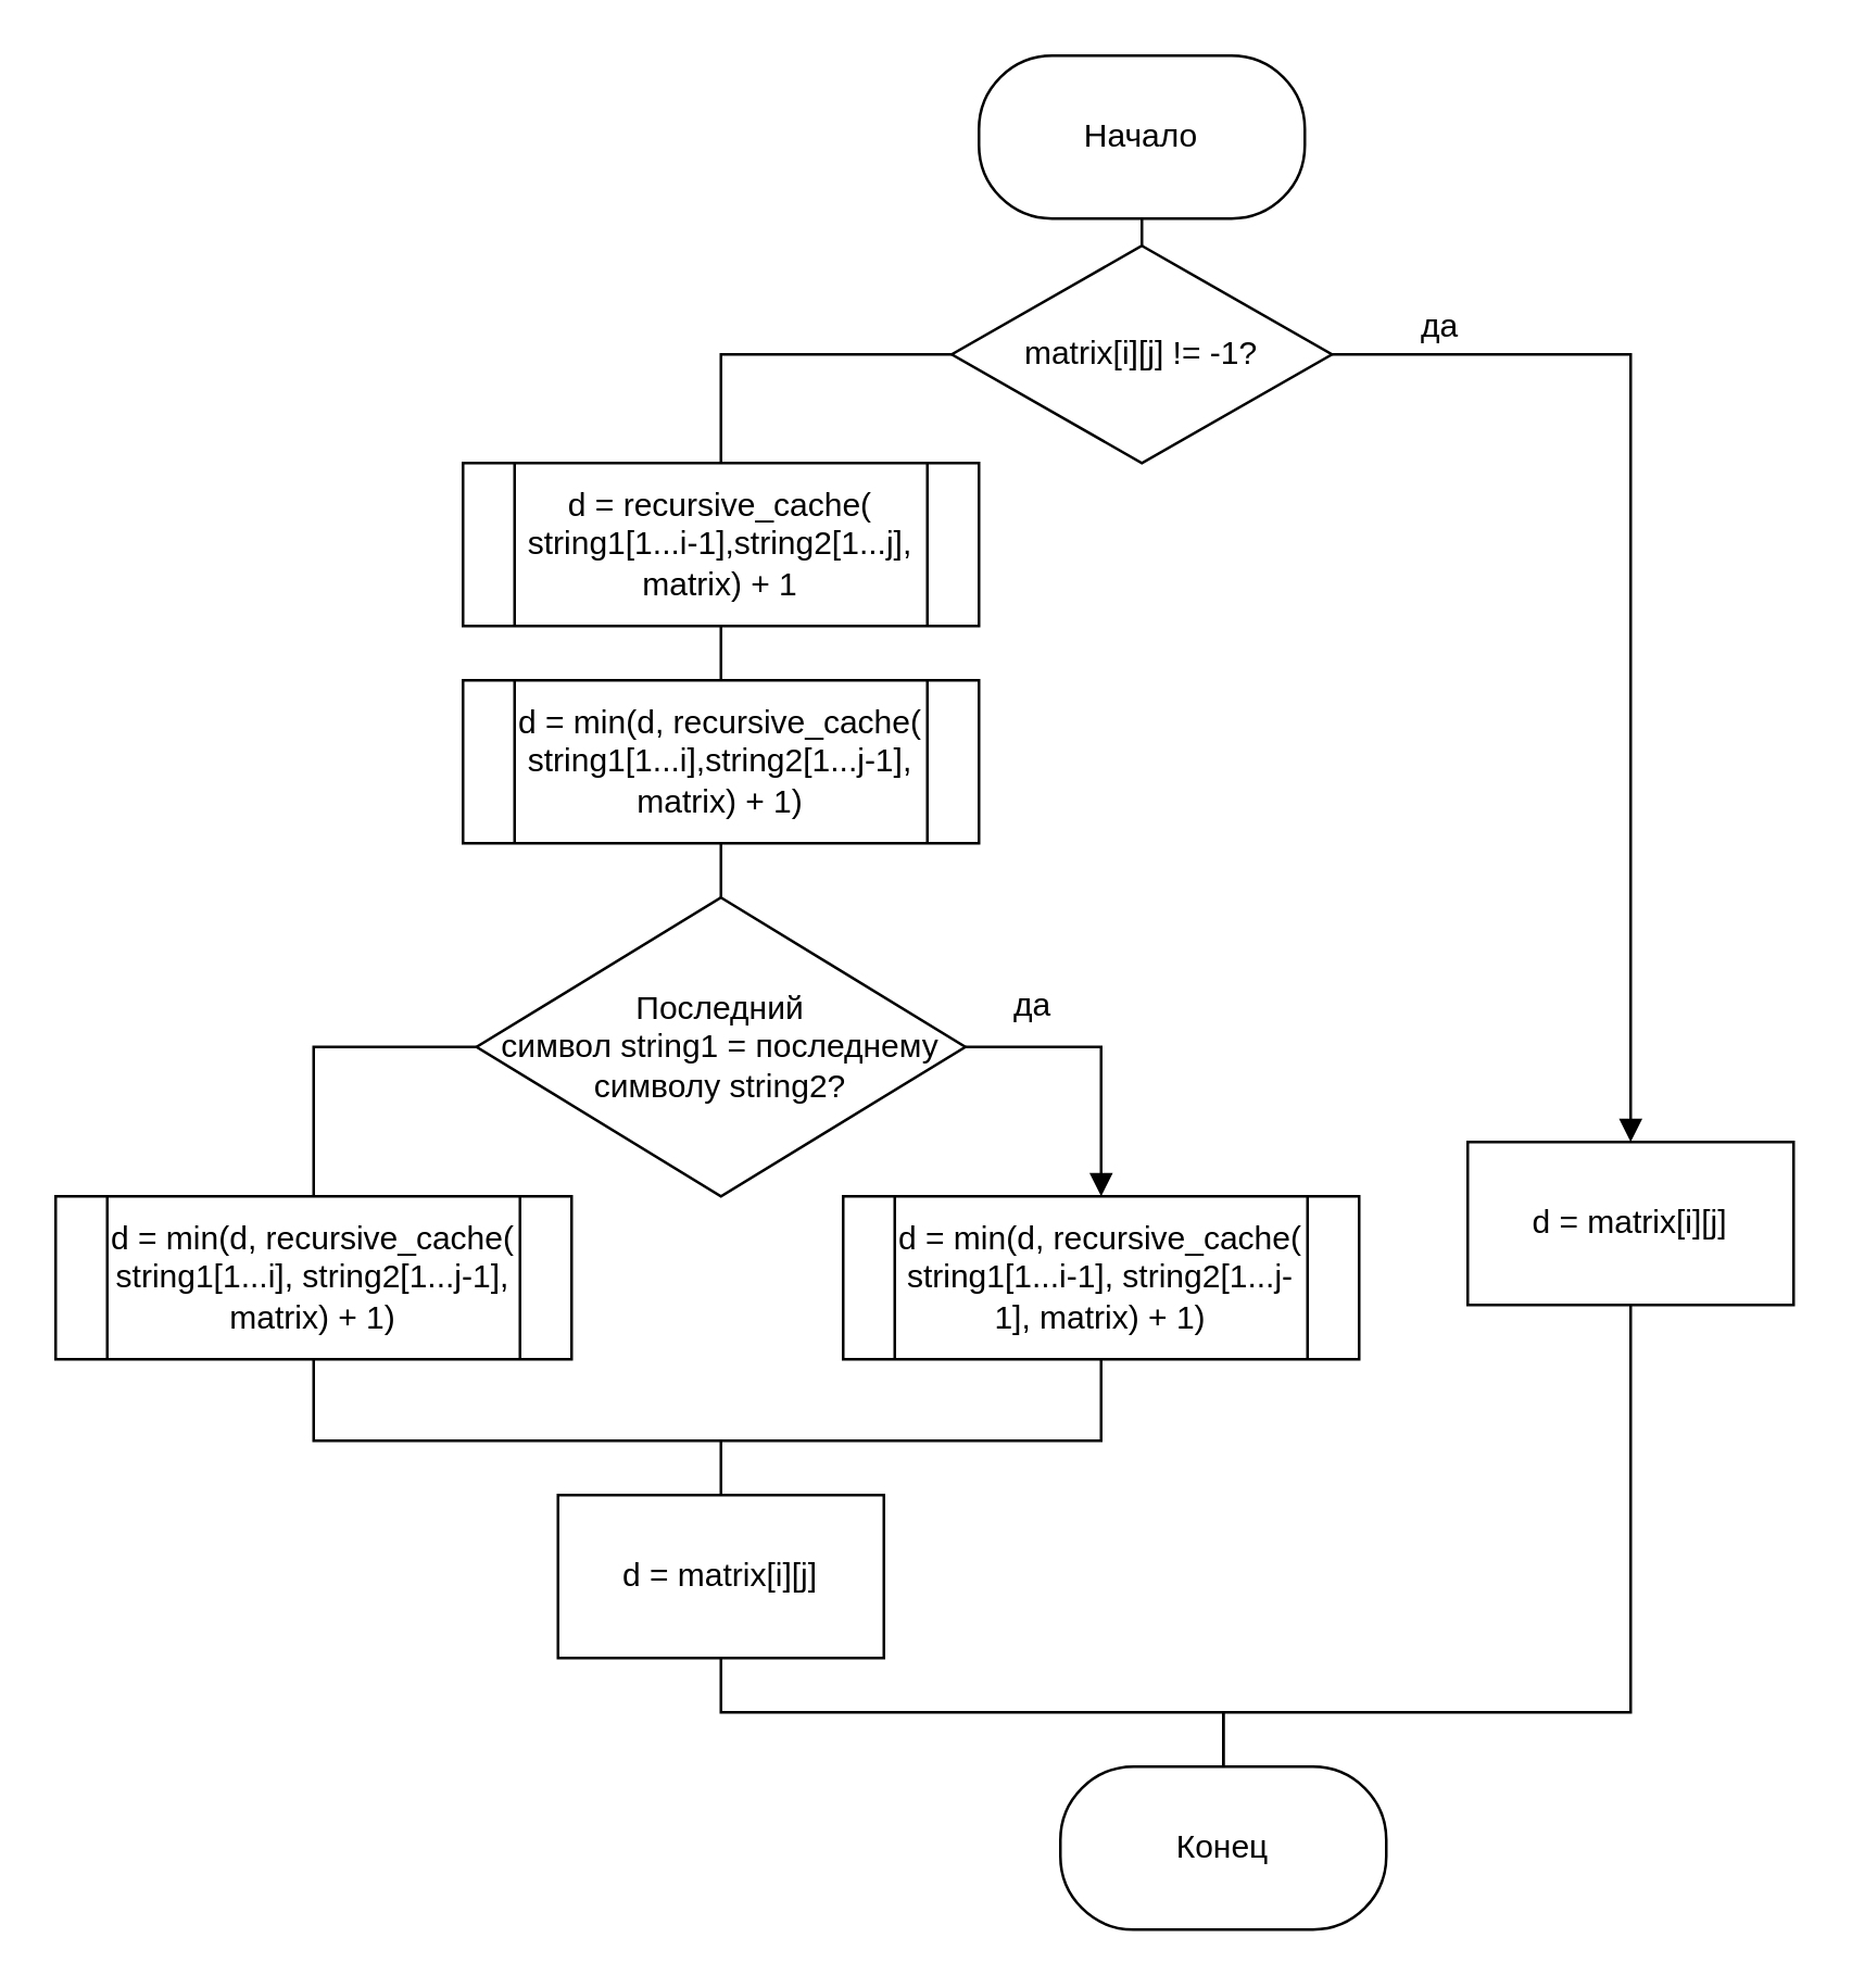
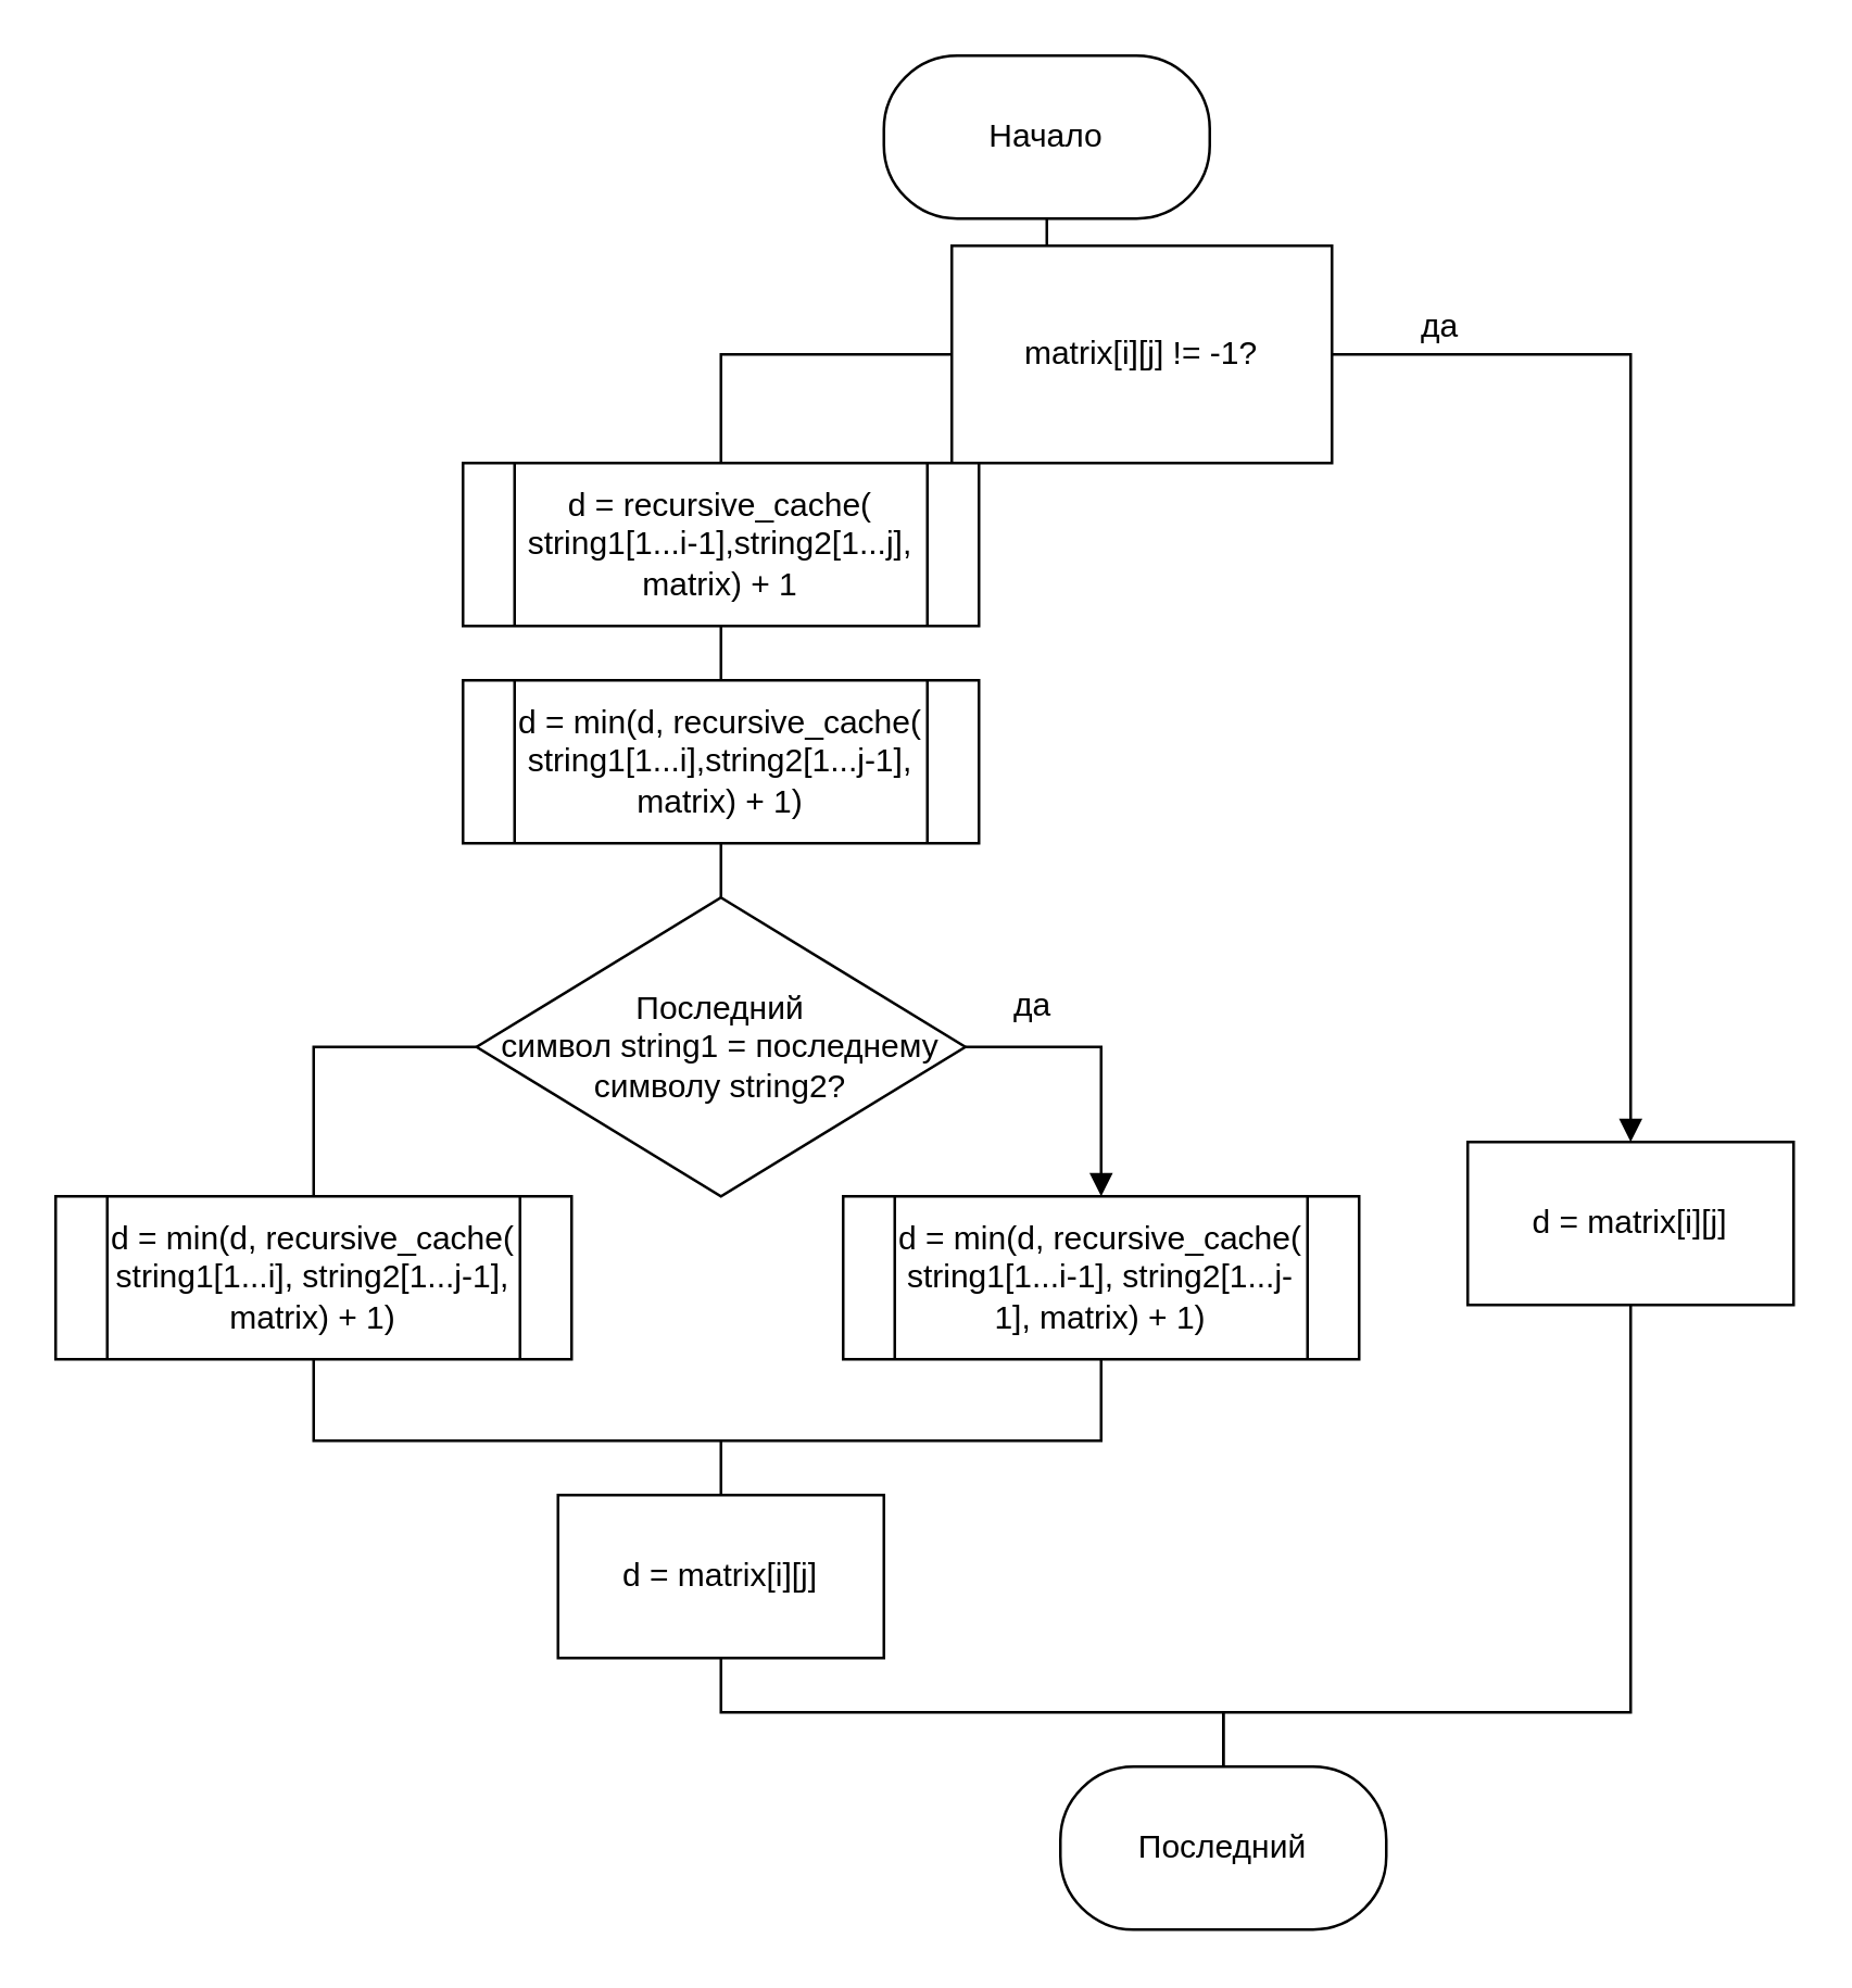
  <mxCell id="0" />
  <mxCell id="1" parent="0" />
  <mxCell id="2" value="" style="edgeStyle=orthogonalEdgeStyle;rounded=0;orthogonalLoop=1;jettySize=auto;html=1;endArrow=none;endFill=0;" parent="1" source="3" target="7" edge="1"><mxGeometry relative="1" as="geometry" /></mxCell>
- <mxCell id="3" value="Начало" style="rounded=1;whiteSpace=wrap;html=1;arcSize=45;" parent="1" vertex="1"><mxGeometry x="360" y="20" width="120" height="60" as="geometry" /></mxCell>
- <mxCell id="4" value="Конец" style="rounded=1;whiteSpace=wrap;html=1;arcSize=45;" parent="1" vertex="1"><mxGeometry x="390" y="650" width="120" height="60" as="geometry" /></mxCell>
+ <mxCell id="3" value="Начало" style="rounded=1;whiteSpace=wrap;html=1;arcSize=45;" parent="1" vertex="1"><mxGeometry x="325" y="20" width="120" height="60" as="geometry" /></mxCell>
+ <mxCell id="4" value="Последний" style="rounded=1;whiteSpace=wrap;html=1;arcSize=45;" parent="1" vertex="1"><mxGeometry x="390" y="650" width="120" height="60" as="geometry" /></mxCell>
  <mxCell id="5" style="edgeStyle=orthogonalEdgeStyle;rounded=0;orthogonalLoop=1;jettySize=auto;html=1;exitX=0;exitY=0.5;exitDx=0;exitDy=0;entryX=0.5;entryY=0;entryDx=0;entryDy=0;endArrow=none;endFill=0;" parent="1" source="7" target="13" edge="1"><mxGeometry relative="1" as="geometry"><mxPoint x="280" y="170" as="targetPoint" /></mxGeometry></mxCell>
  <mxCell id="6" style="edgeStyle=orthogonalEdgeStyle;rounded=0;orthogonalLoop=1;jettySize=auto;html=1;exitX=1;exitY=0.5;exitDx=0;exitDy=0;entryX=0.5;entryY=0;entryDx=0;entryDy=0;endArrow=block;endFill=1;" parent="1" source="7" target="10" edge="1"><mxGeometry relative="1" as="geometry" /></mxCell>
- <mxCell id="7" value="matrix[i][j] != -1?" style="rhombus;whiteSpace=wrap;html=1;rounded=0;" parent="1" vertex="1"><mxGeometry x="350" y="90" width="140" height="80" as="geometry" /></mxCell>
+ <mxCell id="7" value="matrix[i][j] != -1?" style="whiteSpace=wrap;html=1;rounded=0;" parent="1" vertex="1"><mxGeometry x="350" y="90" width="140" height="80" as="geometry" /></mxCell>
  <mxCell id="8" style="edgeStyle=orthogonalEdgeStyle;rounded=0;orthogonalLoop=1;jettySize=auto;html=1;exitX=0.5;exitY=1;exitDx=0;exitDy=0;" parent="1" source="3" target="3" edge="1"><mxGeometry relative="1" as="geometry" /></mxCell>
  <mxCell id="9" style="edgeStyle=orthogonalEdgeStyle;rounded=0;orthogonalLoop=1;jettySize=auto;html=1;exitX=0.5;exitY=1;exitDx=0;exitDy=0;entryX=0.5;entryY=0;entryDx=0;entryDy=0;endArrow=none;endFill=0;" parent="1" source="10" target="4" edge="1"><mxGeometry relative="1" as="geometry"><Array as="points"><mxPoint x="600" y="630" /><mxPoint x="450" y="630" /></Array></mxGeometry></mxCell>
  <mxCell id="10" value="d = matrix[i][j]" style="rounded=0;whiteSpace=wrap;html=1;" parent="1" vertex="1"><mxGeometry x="540" y="420" width="120" height="60" as="geometry" /></mxCell>
  <mxCell id="11" value="да" style="text;html=1;strokeColor=none;fillColor=none;align=center;verticalAlign=middle;whiteSpace=wrap;rounded=0;" parent="1" vertex="1"><mxGeometry x="500" y="110" width="60" height="20" as="geometry" /></mxCell>
  <mxCell id="12" style="edgeStyle=orthogonalEdgeStyle;rounded=0;orthogonalLoop=1;jettySize=auto;html=1;exitX=0.5;exitY=1;exitDx=0;exitDy=0;entryX=0.5;entryY=0;entryDx=0;entryDy=0;endArrow=none;endFill=0;" parent="1" source="13" target="15" edge="1"><mxGeometry relative="1" as="geometry" /></mxCell>
  <mxCell id="13" value="d = recursive_cache(&lt;br&gt;string1[1...i-1],string2[1...j],&lt;br&gt;matrix) + 1" style="shape=process;whiteSpace=wrap;html=1;backgroundOutline=1;rounded=0;" parent="1" vertex="1"><mxGeometry x="170" y="170" width="190" height="60" as="geometry" /></mxCell>
  <mxCell id="14" style="edgeStyle=orthogonalEdgeStyle;rounded=0;orthogonalLoop=1;jettySize=auto;html=1;exitX=0.5;exitY=1;exitDx=0;exitDy=0;entryX=0.5;entryY=0;entryDx=0;entryDy=0;endArrow=none;endFill=0;" parent="1" source="15" target="18" edge="1"><mxGeometry relative="1" as="geometry" /></mxCell>
  <mxCell id="15" value="d = min(d, recursive_cache(&lt;br&gt;string1[1...i],string2[1...j-1],&lt;br&gt;matrix) + 1)" style="shape=process;whiteSpace=wrap;html=1;backgroundOutline=1;rounded=0;" parent="1" vertex="1"><mxGeometry x="170" y="250" width="190" height="60" as="geometry" /></mxCell>
  <mxCell id="16" style="edgeStyle=orthogonalEdgeStyle;rounded=0;orthogonalLoop=1;jettySize=auto;html=1;exitX=0;exitY=0.5;exitDx=0;exitDy=0;entryX=0.5;entryY=0;entryDx=0;entryDy=0;endArrow=none;endFill=0;" parent="1" source="18" target="19" edge="1"><mxGeometry relative="1" as="geometry" /></mxCell>
  <mxCell id="17" style="edgeStyle=orthogonalEdgeStyle;rounded=0;orthogonalLoop=1;jettySize=auto;html=1;exitX=1;exitY=0.5;exitDx=0;exitDy=0;entryX=0.5;entryY=0;entryDx=0;entryDy=0;endArrow=block;endFill=1;" parent="1" source="18" target="21" edge="1"><mxGeometry relative="1" as="geometry" /></mxCell>
  <mxCell id="18" value="Последний &lt;br&gt;символ string1 = последнему символу string2?" style="rhombus;whiteSpace=wrap;html=1;rounded=0;" parent="1" vertex="1"><mxGeometry x="175" y="330" width="180" height="110" as="geometry" /></mxCell>
  <mxCell id="19" value="d = min(d, recursive_cache(&lt;br&gt;string1[1...i], string2[1...j-1], matrix) + 1)" style="shape=process;whiteSpace=wrap;html=1;backgroundOutline=1;rounded=0;" parent="1" vertex="1"><mxGeometry x="20" y="440" width="190" height="60" as="geometry" /></mxCell>
  <mxCell id="20" value="да" style="text;html=1;strokeColor=none;fillColor=none;align=center;verticalAlign=middle;whiteSpace=wrap;rounded=0;" parent="1" vertex="1"><mxGeometry x="350" y="360" width="60" height="20" as="geometry" /></mxCell>
  <mxCell id="21" value="d = min(d, recursive_cache(&lt;br&gt;string1[1...i-1], string2[1...j-1], matrix) + 1)" style="shape=process;whiteSpace=wrap;html=1;backgroundOutline=1;rounded=0;" parent="1" vertex="1"><mxGeometry x="310" y="440" width="190" height="60" as="geometry" /></mxCell>
  <mxCell id="22" value="" style="endArrow=none;html=1;rounded=0;edgeStyle=orthogonalEdgeStyle;entryX=0.5;entryY=1;entryDx=0;entryDy=0;exitX=0.5;exitY=1;exitDx=0;exitDy=0;" parent="1" source="21" target="19" edge="1"><mxGeometry width="50" height="50" relative="1" as="geometry"><mxPoint x="175" y="585" as="sourcePoint" /><mxPoint x="65" y="545" as="targetPoint" /><Array as="points"><mxPoint x="405" y="530" /><mxPoint x="115" y="530" /></Array></mxGeometry></mxCell>
  <mxCell id="23" value="" style="endArrow=none;html=1;rounded=0;edgeStyle=orthogonalEdgeStyle;entryX=0.5;entryY=0;entryDx=0;entryDy=0;exitX=0.5;exitY=1;exitDx=0;exitDy=0;" parent="1" source="25" target="4" edge="1"><mxGeometry width="50" height="50" relative="1" as="geometry"><mxPoint x="290" y="650" as="sourcePoint" /><mxPoint x="340" y="560" as="targetPoint" /><Array as="points"><mxPoint x="265" y="630" /><mxPoint x="450" y="630" /></Array></mxGeometry></mxCell>
  <mxCell id="24" style="edgeStyle=orthogonalEdgeStyle;rounded=0;orthogonalLoop=1;jettySize=auto;html=1;exitX=0.5;exitY=0;exitDx=0;exitDy=0;" parent="1" source="25" edge="1"><mxGeometry relative="1" as="geometry"><mxPoint x="265" y="560" as="targetPoint" /></mxGeometry></mxCell>
  <mxCell id="25" value="d = matrix[i][j]" style="rounded=0;whiteSpace=wrap;html=1;" parent="1" vertex="1"><mxGeometry x="205" y="550" width="120" height="60" as="geometry" /></mxCell>
  <mxCell id="26" value="" style="endArrow=none;html=1;rounded=0;edgeStyle=orthogonalEdgeStyle;exitX=0.5;exitY=0;exitDx=0;exitDy=0;" parent="1" source="25" edge="1"><mxGeometry width="50" height="50" relative="1" as="geometry"><mxPoint x="250" y="570" as="sourcePoint" /><mxPoint x="265" y="530" as="targetPoint" /></mxGeometry></mxCell>
